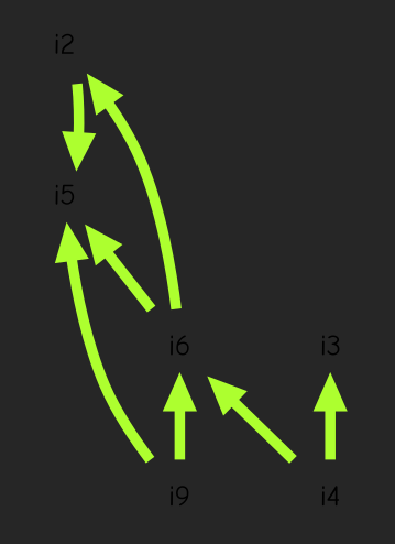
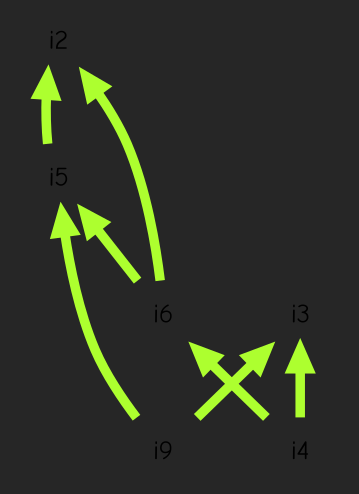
  digraph {
    bgcolor=gray15
    fontname="Comic Neue"
    penwidth=10
    rankdir=BT
    node [fontname="Comic Neue" shape=none]
    edge [color=greenyellow fontname="Comic Neue" penwidth=5]
    n1 [label=i9]
    i3
    i5
    i2
    i4
    i6
-   n1 -> i6
+   n1 -> i3
    n1 -> i5
-   i2 -> i5
+   i5 -> i2
    i4 -> i3
    i4 -> i6
    i6 -> i5
    i6 -> i2
  }
